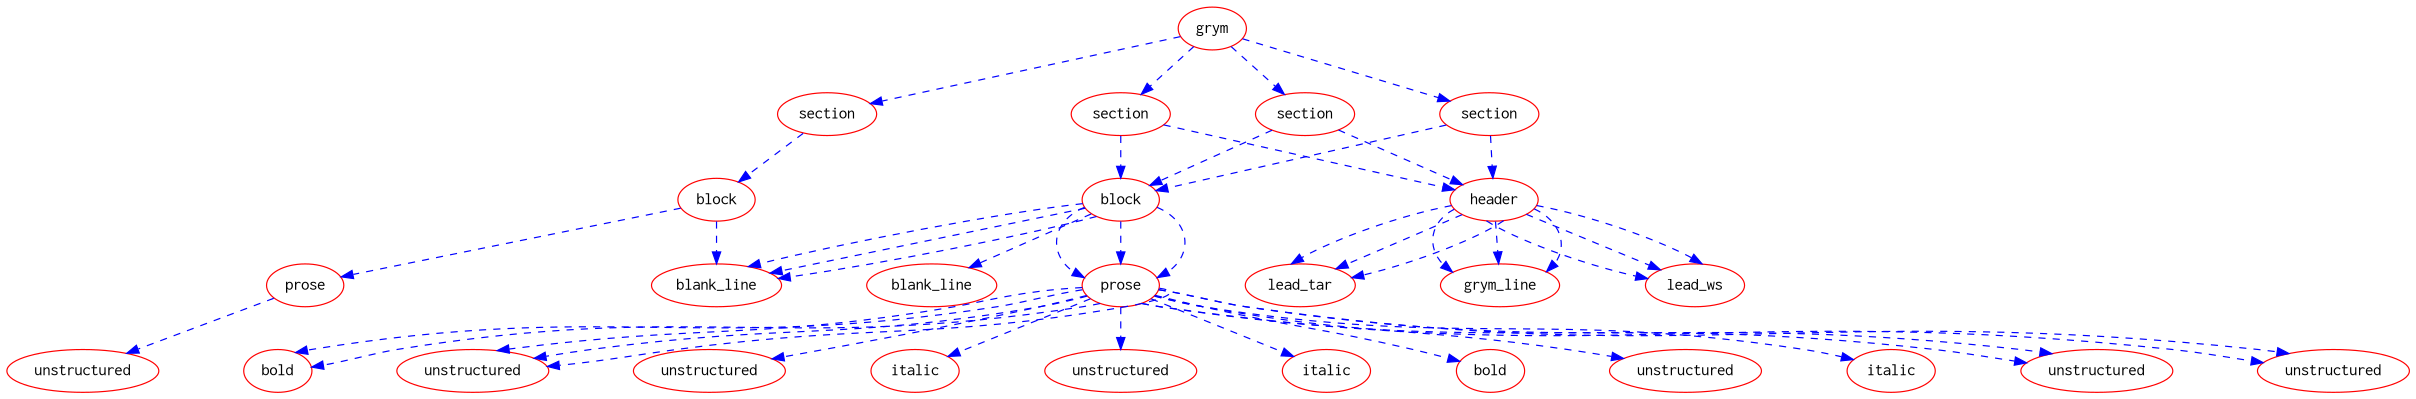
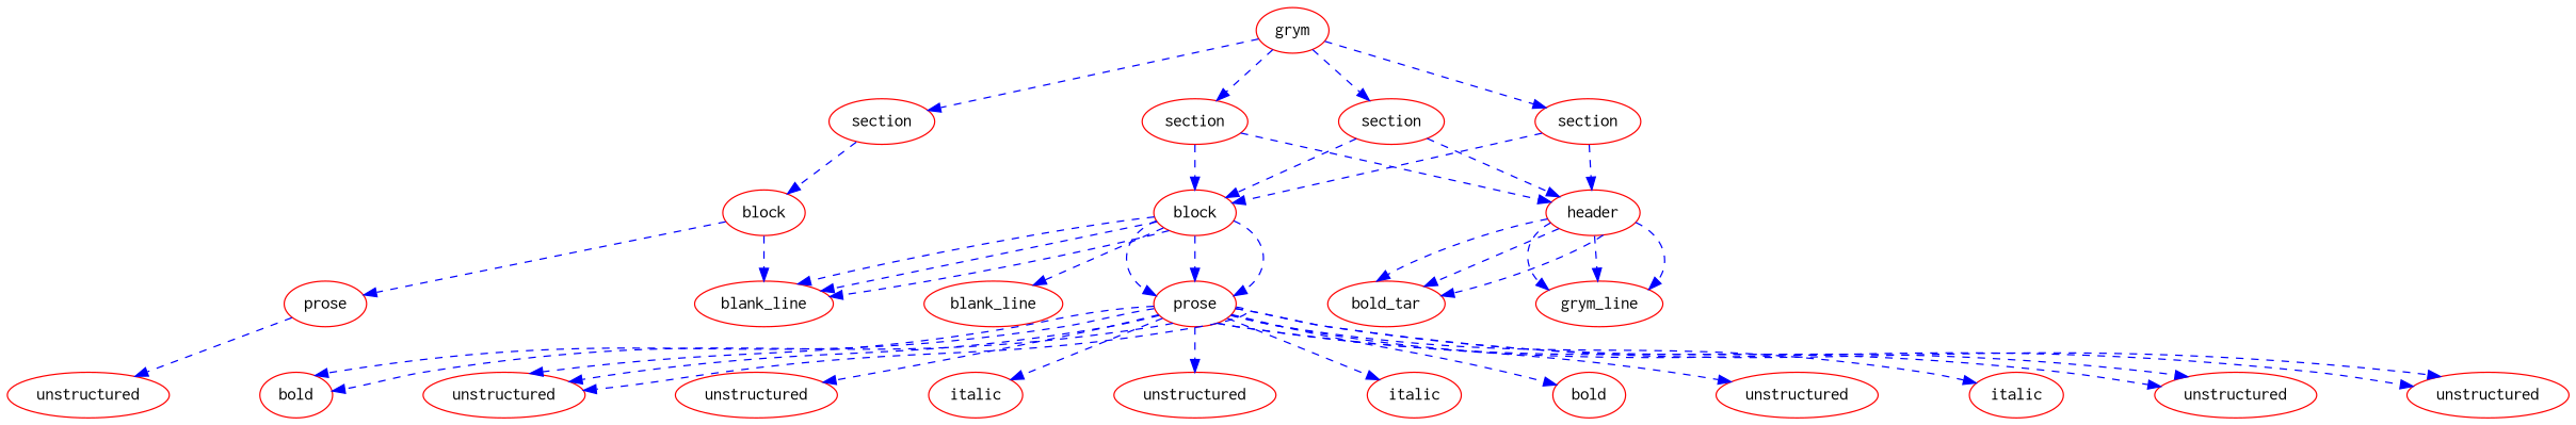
  digraph {
    nodesep=1.0
    node [color=Red fontname=Courier]
    edge [color=Blue style=dashed]
    n1 [label=section]
    n2 [label=section]
    n3 [label=section]
    n4 [label=section]
    n5 [label=block]
    n6 [label=prose]
    n7 [label=blank_line]
    n8 [label=unstructured]
    n9 [label=header]
    n10 [label=block]
-   n11 [label=lead_ws]
-   n12 [label=lead_tar]
+   n12 [label=bold_tar]
    n13 [label=grym_line]
    n14 [label=prose]
    n15 [label=unstructured]
    n16 [label=unstructured]
    n17 [label=bold]
    n18 [label=unstructured]
    n19 [label=blank_line]
    n20 [label=unstructured]
    n21 [label=italic]
    n22 [label=unstructured]
    n23 [label=italic]
    n24 [label=bold]
    n25 [label=unstructured]
    n26 [label=italic]
    n27 [label=grym]
    subgraph sub_1 {
      rank=same
      n1
      n2
      n3
      n4
    }
    subgraph sub_2 {
      rank=same
      n5
    }
    subgraph sub_3 {
      rank=same
      n6
      n7
    }
    subgraph sub_4 {
      rank=same
      n8
    }
    subgraph sub_5 {
      rank=same
      n9
      n10
    }
    subgraph sub_6 {
      rank=same
-     n11
      n12
      n13
    }
    subgraph sub_7 {
      rank=same
      n7
      n14
    }
    subgraph sub_8 {
      rank=same
      n15
      n16
      n17
      n18
    }
    subgraph sub_9 {
      rank=same
      n9
      n10
    }
    subgraph sub_10 {
      rank=same
-     n11
      n12
      n13
    }
    subgraph sub_11 {
      rank=same
      n7
      n14
      n19
    }
    subgraph sub_12 {
      rank=same
      n16
      n17
      n18
      n20
      n21
      n22
      n23
    }
    subgraph sub_13 {
      rank=same
      n9
      n10
    }
    subgraph sub_14 {
      rank=same
-     n11
      n12
      n13
    }
    subgraph sub_15 {
      rank=same
      n7
      n14
    }
    subgraph sub_16 {
      rank=same
      n15
      n18
      n24
      n25
      n26
    }
    n1 -> n5
    n2 -> n9
    n2 -> n10
    n3 -> n9
    n3 -> n10
    n4 -> n9
    n4 -> n10
    n5 -> n6
    n5 -> n7
    n6 -> n8
-   n9 -> n11
-   n9 -> n11
-   n9 -> n11
    n9 -> n12
    n9 -> n12
    n9 -> n12
    n9 -> n13
    n9 -> n13
    n9 -> n13
    n10 -> n7
    n10 -> n7
    n10 -> n7
    n10 -> n14
    n10 -> n14
    n10 -> n14
    n10 -> n19
    n14 -> n15
    n14 -> n15
    n14 -> n16
    n14 -> n16
    n14 -> n17
    n14 -> n17
    n14 -> n18
    n14 -> n18
    n14 -> n18
    n14 -> n20
    n14 -> n21
    n14 -> n22
    n14 -> n23
    n14 -> n24
    n14 -> n25
    n14 -> n26
    n27 -> n1
    n27 -> n2
    n27 -> n3
    n27 -> n4
  }
